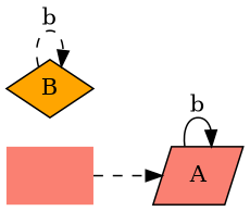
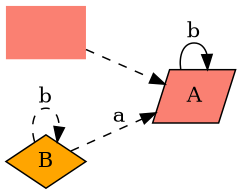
  digraph {
    rankdir=LR
    node [fillcolor=salmon style=filled]
    edge [style=dashed]
    "" [shape=none]
    A [shape=parallelogram]
    B [fillcolor=orange shape=diamond]
    "" -> A
    A -> A [label=b style=solid]
+   B -> A [label=a]
    B -> B [label=b]
  }
